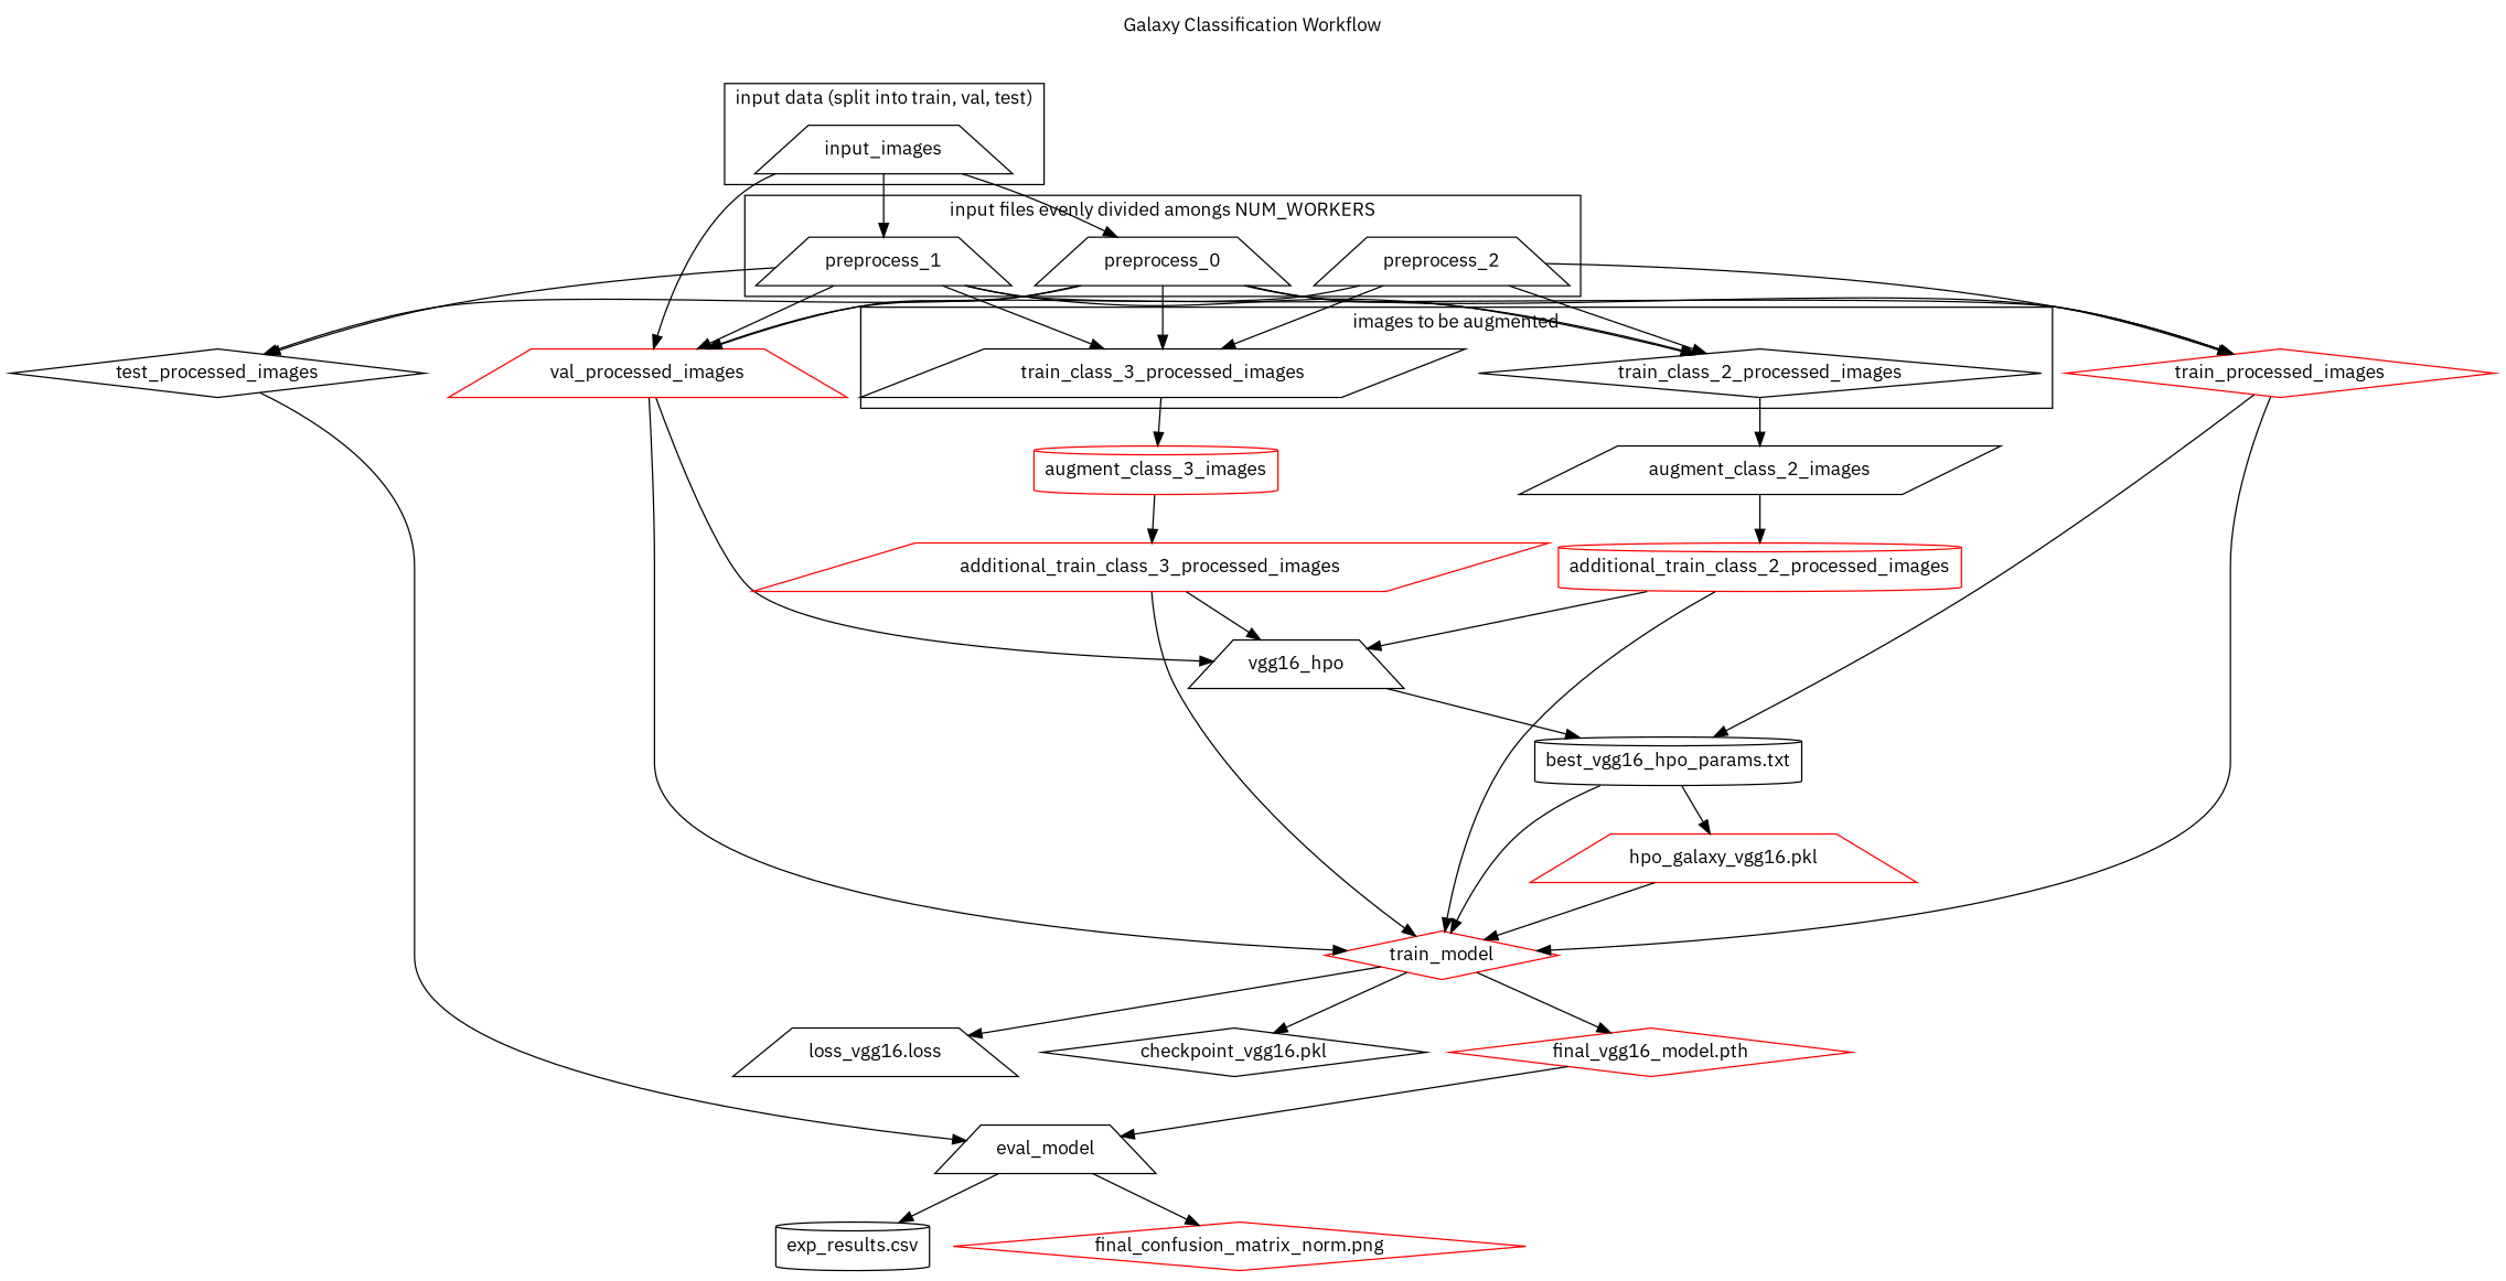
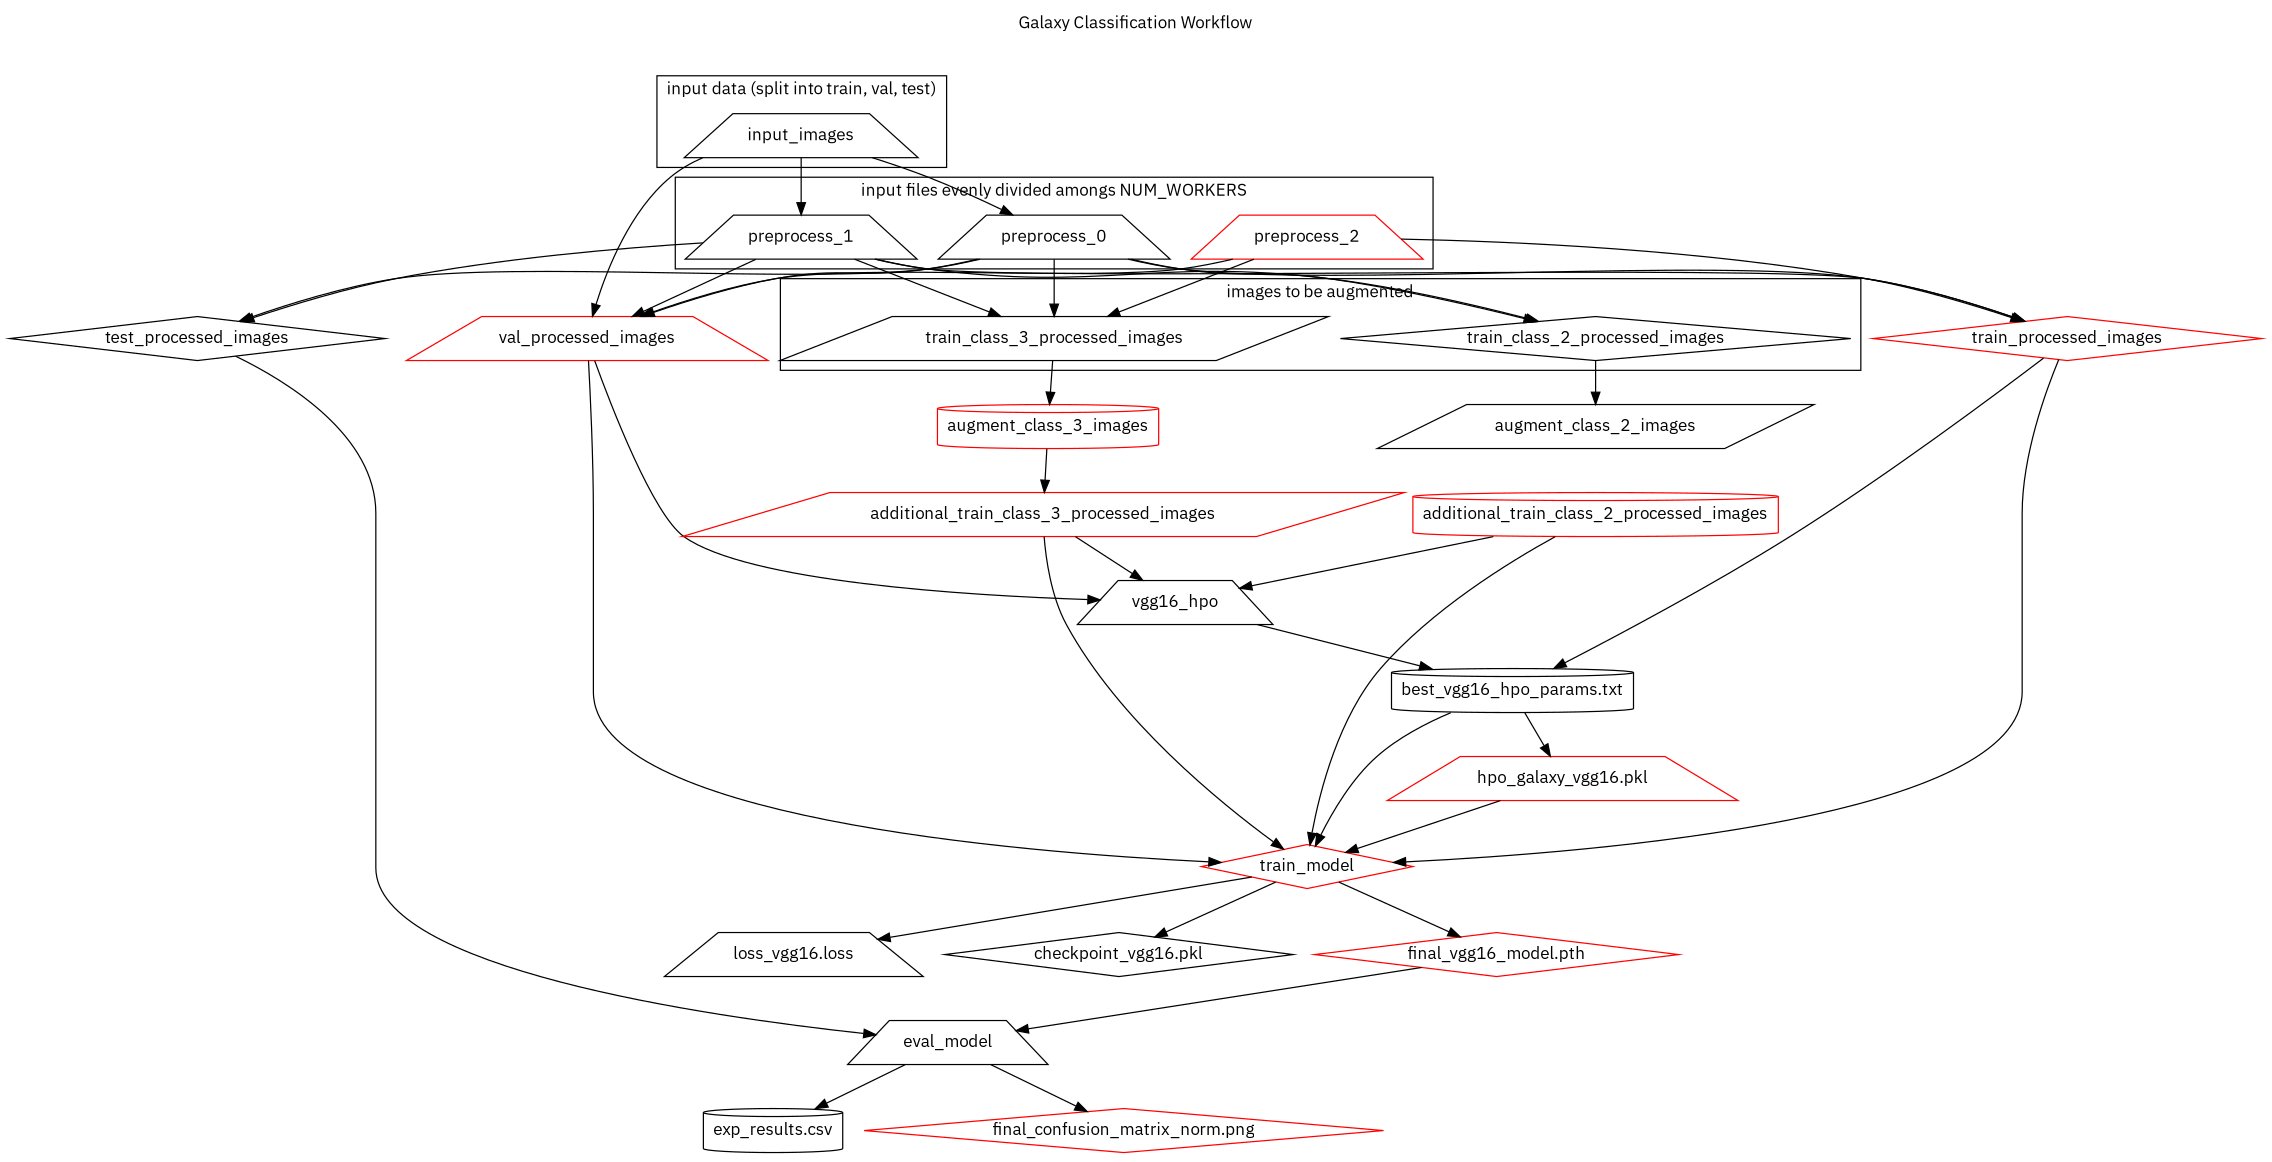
  digraph {
    fontname="IBM Plex Sans"
    label="Galaxy Classification Workflow"
    labelloc=t
    node [color=black fontname="IBM Plex Sans" shape=trapezium]
    edge [fontname="IBM Plex Sans"]
    preprocess_0
    preprocess_1
-   preprocess_2
+   preprocess_2 [color=red]
    input_images
    train_class_2_processed_images [shape=diamond]
    train_class_3_processed_images [shape=parallelogram]
    train_processed_images [color=red shape=diamond]
    val_processed_images [color=red]
    test_processed_images [shape=diamond]
    augment_class_2_images [shape=parallelogram]
    augment_class_3_images [color=red shape=cylinder]
    train_model [color=red shape=diamond]
    "best_vgg16_hpo_params.txt" [shape=cylinder]
    vgg16_hpo
    eval_model
    additional_train_class_2_processed_images [color=red shape=cylinder]
    additional_train_class_3_processed_images [color=red shape=parallelogram]
    "checkpoint_vgg16.pkl" [shape=diamond]
    "final_vgg16_model.pth" [color=red shape=diamond]
    n20 [label="loss_vgg16.loss"]
    "exp_results.csv" [shape=cylinder]
    "final_confusion_matrix_norm.png" [color=red shape=diamond]
    "hpo_galaxy_vgg16.pkl" [color=red]
    subgraph cluster_1 {
      label="input files evenly divided amongs NUM_WORKERS"
      preprocess_0
      preprocess_1
      preprocess_2
    }
    subgraph cluster_2 {
      label="input data (split into train, val, test)"
      input_images
    }
    subgraph cluster_3 {
      label="images to be augmented"
      train_class_2_processed_images
      train_class_3_processed_images
    }
    preprocess_0 -> train_class_2_processed_images
    preprocess_0 -> train_class_3_processed_images
    preprocess_0 -> train_processed_images
    preprocess_0 -> val_processed_images
    preprocess_0 -> test_processed_images
    preprocess_1 -> train_class_2_processed_images
    preprocess_1 -> train_class_3_processed_images
    preprocess_1 -> train_processed_images
    preprocess_1 -> val_processed_images
    preprocess_1 -> test_processed_images
-   preprocess_2 -> train_class_2_processed_images
    preprocess_2 -> train_class_3_processed_images
    preprocess_2 -> train_processed_images
    preprocess_2 -> val_processed_images
    input_images -> preprocess_0
    input_images -> preprocess_1
    input_images -> val_processed_images
    train_class_2_processed_images -> augment_class_2_images
    train_class_3_processed_images -> augment_class_3_images
    train_processed_images -> train_model
    train_processed_images -> "best_vgg16_hpo_params.txt"
    val_processed_images -> train_model
    val_processed_images -> vgg16_hpo
    test_processed_images -> eval_model
-   augment_class_2_images -> additional_train_class_2_processed_images
    augment_class_3_images -> additional_train_class_3_processed_images
    train_model -> "checkpoint_vgg16.pkl"
    train_model -> "final_vgg16_model.pth"
    train_model -> n20
    "best_vgg16_hpo_params.txt" -> train_model
    "best_vgg16_hpo_params.txt" -> "hpo_galaxy_vgg16.pkl"
    vgg16_hpo -> "best_vgg16_hpo_params.txt"
    eval_model -> "exp_results.csv"
    eval_model -> "final_confusion_matrix_norm.png"
    additional_train_class_2_processed_images -> train_model
    additional_train_class_2_processed_images -> vgg16_hpo
    additional_train_class_3_processed_images -> train_model
    additional_train_class_3_processed_images -> vgg16_hpo
    "final_vgg16_model.pth" -> eval_model
    "hpo_galaxy_vgg16.pkl" -> train_model
  }
